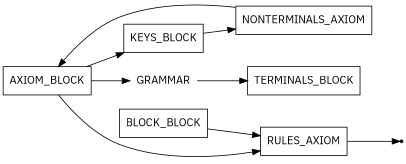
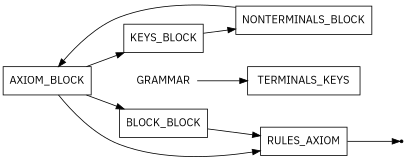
  digraph {
    fontname="IBM Plex Sans"
    rankdir=LR
    node [fontname="IBM Plex Sans" shape=box]
    edge [fontname="IBM Plex Sans"]
    n1 [label=GRAMMAR shape=plaintext]
-   n2 [label=TERMINALS_BLOCK]
+   n2 [label=TERMINALS_KEYS]
    n3 [label=KEYS_BLOCK]
-   n4 [label=NONTERMINALS_AXIOM]
+   n4 [label=NONTERMINALS_BLOCK]
    n5 [label=AXIOM_BLOCK]
    n6 [label=BLOCK_BLOCK]
    n7 [label=RULES_AXIOM]
    end [shape=point]
    n1 -> n2
    n3 -> n4
    n4 -> n5
    n5 -> n3
-   n5 -> n1
+   n5 -> n6
    n5 -> n7
    n6 -> n7
    n7 -> end
  }
